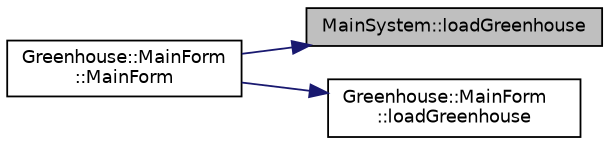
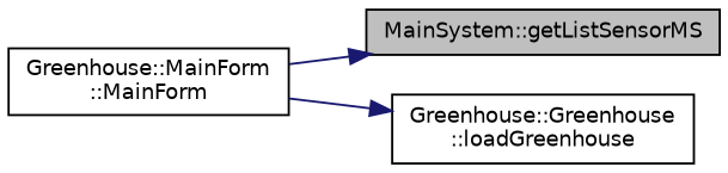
  digraph {
    rankdir=RL
    node [color=black fillcolor=white fontname=Helvetica fontsize=10 shape=record style=filled]
    edge [color=midnightblue dir=back fontname=Helvetica fontsize=10 labelfontname=Helvetica labelfontsize=10 style=solid]
-   n1 [fillcolor=grey75 fontcolor=black height=0.2 label="MainSystem::loadGreenhouse" width=0.4]
+   n1 [fillcolor=grey75 fontcolor=black height=0.2 label="MainSystem::getListSensorMS" width=0.4]
    n2 [height=0.2 label="Greenhouse::MainForm\l::MainForm" width=0.4]
-   n3 [height=0.2 label="Greenhouse::MainForm\l::loadGreenhouse" width=0.4]
+   n3 [height=0.2 label="Greenhouse::Greenhouse\l::loadGreenhouse" width=0.4]
    n1 -> n2
    n3 -> n2
  }
